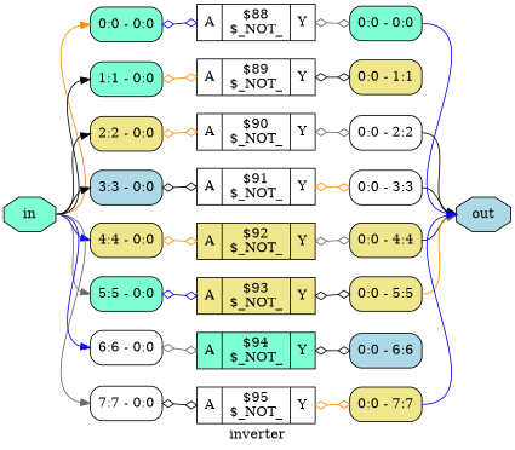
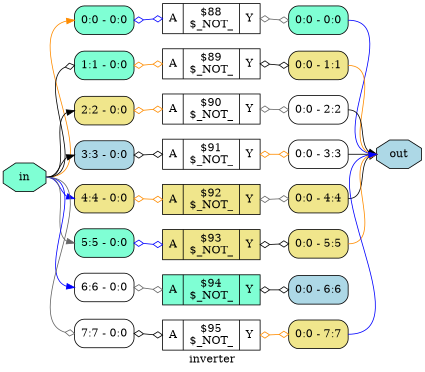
  digraph {
    label=inverter
    rankdir=LR
    remincross=true
    node [color=black fillcolor=white fontcolor=black shape=record style="rounded,filled"]
    edge [color=black fontcolor=black headport=w tailport=e arrowhead=odiamond arrowtail=odiamond dir=both]
    n1 [fillcolor=aquamarine label=in shape=octagon style=filled]
    n2 [fillcolor=aquamarine label="<s0> 0:0 - 0:0 "]
    n3 [fillcolor=aquamarine label="<s0> 1:1 - 0:0 "]
    n4 [fillcolor=khaki label="<s0> 2:2 - 0:0 "]
    n5 [fillcolor=lightblue label="<s0> 3:3 - 0:0 "]
    n6 [fillcolor=khaki label="<s0> 4:4 - 0:0 "]
    n7 [fillcolor=aquamarine label="<s0> 5:5 - 0:0 "]
    n8 [label="<s0> 6:6 - 0:0 "]
    n9 [label="<s0> 7:7 - 0:0 "]
    n10 [label="{{<p3> A}|$88\n$_NOT_|{<p4> Y}}" style=filled color="" fontcolor=""]
    n11 [label="{{<p3> A}|$89\n$_NOT_|{<p4> Y}}" style=filled color="" fontcolor=""]
    n12 [label="{{<p3> A}|$90\n$_NOT_|{<p4> Y}}" style=filled color="" fontcolor=""]
    n13 [label="{{<p3> A}|$91\n$_NOT_|{<p4> Y}}" style=filled color="" fontcolor=""]
    n14 [fillcolor=khaki label="{{<p3> A}|$92\n$_NOT_|{<p4> Y}}" style=filled color="" fontcolor=""]
    n15 [fillcolor=khaki label="{{<p3> A}|$93\n$_NOT_|{<p4> Y}}" style=filled color="" fontcolor=""]
    n16 [fillcolor=aquamarine label="{{<p3> A}|$94\n$_NOT_|{<p4> Y}}" style=filled color="" fontcolor=""]
    n17 [label="{{<p3> A}|$95\n$_NOT_|{<p4> Y}}" style=filled color="" fontcolor=""]
    n18 [fillcolor=lightblue label=out shape=octagon style=filled]
    n19 [fillcolor=aquamarine label="<s0> 0:0 - 0:0 "]
    n20 [fillcolor=khaki label="<s0> 0:0 - 1:1 "]
    n21 [label="<s0> 0:0 - 2:2 "]
    n22 [label="<s0> 0:0 - 3:3 "]
    n23 [fillcolor=khaki label="<s0> 0:0 - 4:4 "]
    n24 [fillcolor=khaki label="<s0> 0:0 - 5:5 "]
    n25 [fillcolor=lightblue label="<s0> 0:0 - 6:6 "]
    n26 [fillcolor=khaki label="<s0> 0:0 - 7:7 "]
    n1 -> n2 [color=darkorange headport="s0:w" arrowhead="" arrowtail="" dir=""]
-   n1 -> n3 [headport="s0:w" arrowhead="" arrowtail="" dir=""]
+   n1 -> n3 [headport="s0:w" arrowtail="" dir=""]
    n1 -> n4 [headport="s0:w" arrowhead="" arrowtail="" dir=""]
    n1 -> n5 [headport="s0:w" arrowhead="" arrowtail="" dir=""]
    n1 -> n6 [color=blue headport="s0:w" arrowhead="" arrowtail="" dir=""]
    n1 -> n7 [color=gray40 headport="s0:w" arrowhead="" arrowtail="" dir=""]
    n1 -> n8 [color=blue headport="s0:w" arrowhead="" arrowtail="" dir=""]
-   n1 -> n9 [color=gray40 headport="s0:w" arrowhead="" arrowtail="" dir=""]
+   n1 -> n9 [color=gray40 headport="s0:w" arrowtail="" dir=""]
    n2 -> n10 [color=blue headport="p3:w"]
    n3 -> n11 [color=darkorange headport="p3:w"]
    n4 -> n12 [color=darkorange headport="p3:w"]
    n5 -> n13 [headport="p3:w"]
    n6 -> n14 [color=darkorange headport="p3:w"]
    n7 -> n15 [color=blue headport="p3:w"]
    n8 -> n16 [color=gray40 headport="p3:w"]
    n9 -> n17 [headport="p3:w"]
    n10 -> n19 [color=gray40 tailport="p4:e"]
    n11 -> n20 [tailport="p4:e"]
    n12 -> n21 [color=gray40 tailport="p4:e"]
    n13 -> n22 [color=darkorange tailport="p4:e"]
    n14 -> n23 [color=gray40 tailport="p4:e"]
    n15 -> n24 [tailport="p4:e"]
    n16 -> n25 [tailport="p4:e"]
    n17 -> n26 [color=darkorange tailport="p4:e"]
    n19 -> n18 [color=blue tailport="s0:e" arrowhead="" arrowtail="" dir=""]
+   n20 -> n18 [color=darkorange tailport="s0:e" arrowhead="" arrowtail="" dir=""]
    n21 -> n18 [tailport="s0:e" arrowhead="" arrowtail="" dir=""]
    n22 -> n18 [tailport="s0:e" arrowhead="" arrowtail="" dir=""]
    n23 -> n18 [tailport="s0:e" arrowhead="" arrowtail="" dir=""]
    n24 -> n18 [color=darkorange tailport="s0:e" arrowhead="" arrowtail="" dir=""]
    n26 -> n18 [color=blue tailport="s0:e" arrowhead="" arrowtail="" dir=""]
  }
